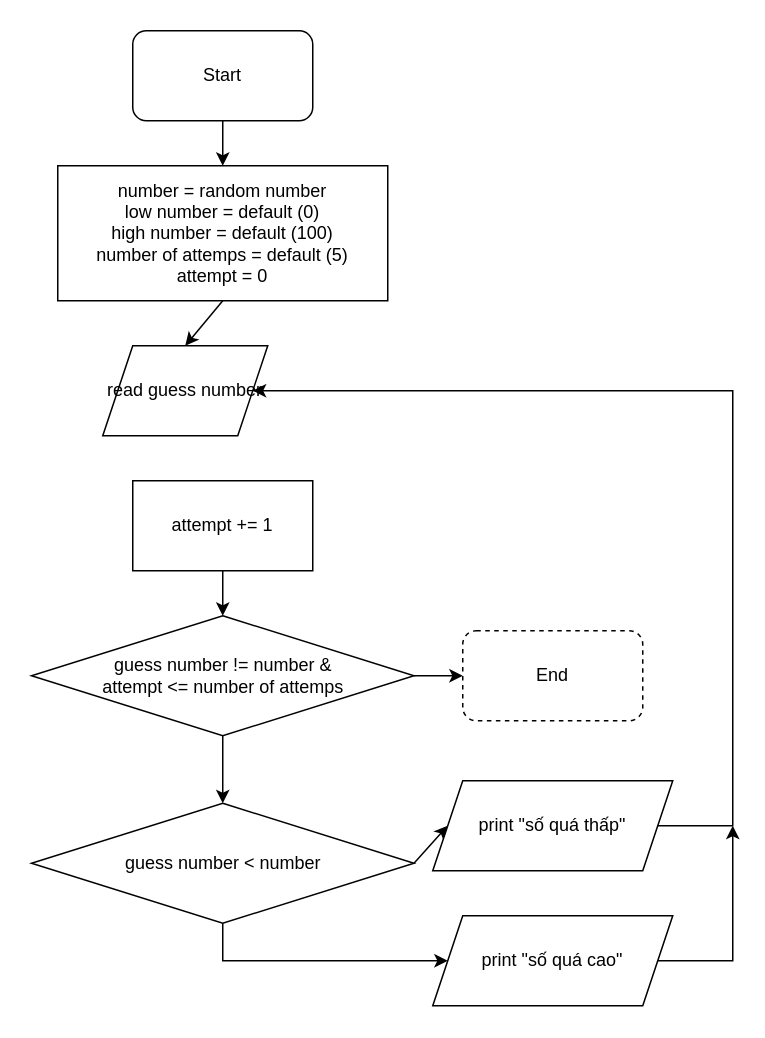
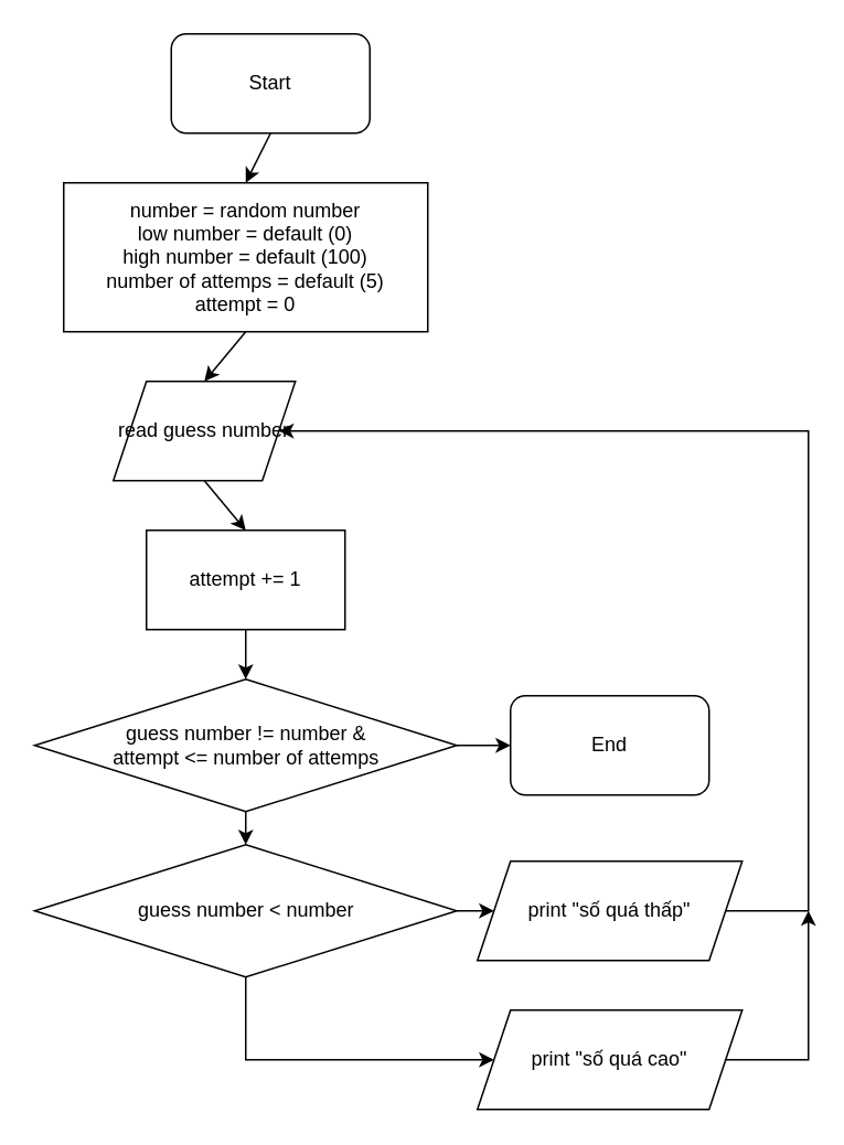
  <mxCell id="0" />
  <mxCell id="1" parent="0" />
  <mxCell id="2" style="edgeStyle=none;html=1;exitX=0.5;exitY=1;exitDx=0;exitDy=0;entryX=0.5;entryY=0;entryDx=0;entryDy=0;" edge="1" parent="1" source="3" target="5"><mxGeometry relative="1" as="geometry" /></mxCell>
- <mxCell id="3" value="Start" style="rounded=1;whiteSpace=wrap;html=1;" vertex="1" parent="1"><mxGeometry x="88" y="20" width="120" height="60" as="geometry" /></mxCell>
+ <mxCell id="3" value="Start" style="rounded=1;whiteSpace=wrap;html=1;" vertex="1" parent="1"><mxGeometry x="103" y="20" width="120" height="60" as="geometry" /></mxCell>
  <mxCell id="4" style="edgeStyle=none;html=1;exitX=0.5;exitY=1;exitDx=0;exitDy=0;entryX=0.5;entryY=0;entryDx=0;entryDy=0;" edge="1" parent="1" source="5" target="7"><mxGeometry relative="1" as="geometry" /></mxCell>
  <mxCell id="5" value="number = random number&lt;br&gt;low number = default (0)&lt;br&gt;high number = default (100)&lt;br&gt;number of attemps = default (5)&lt;br&gt;attempt = 0" style="rounded=0;whiteSpace=wrap;html=1;" vertex="1" parent="1"><mxGeometry x="38" y="110" width="220" height="90" as="geometry" /></mxCell>
+ <mxCell id="6" style="edgeStyle=none;html=1;exitX=0.5;exitY=1;exitDx=0;exitDy=0;entryX=0.5;entryY=0;entryDx=0;entryDy=0;" edge="1" parent="1" source="7" target="13"><mxGeometry relative="1" as="geometry" /></mxCell>
  <mxCell id="7" value="read guess number" style="shape=parallelogram;perimeter=parallelogramPerimeter;whiteSpace=wrap;html=1;fixedSize=1;" vertex="1" parent="1"><mxGeometry x="68" y="230" width="110" height="60" as="geometry" /></mxCell>
  <mxCell id="8" style="edgeStyle=none;html=1;exitX=1;exitY=0.5;exitDx=0;exitDy=0;entryX=0;entryY=0.5;entryDx=0;entryDy=0;" edge="1" parent="1" source="10" target="11"><mxGeometry relative="1" as="geometry" /></mxCell>
  <mxCell id="9" style="edgeStyle=none;html=1;exitX=0.5;exitY=1;exitDx=0;exitDy=0;entryX=0.5;entryY=0;entryDx=0;entryDy=0;" edge="1" parent="1" source="10" target="16"><mxGeometry relative="1" as="geometry" /></mxCell>
  <mxCell id="10" value="guess number != number &amp;amp;&lt;br&gt;attempt &amp;lt;= number of attemps" style="rhombus;whiteSpace=wrap;html=1;" vertex="1" parent="1"><mxGeometry x="20.5" y="410" width="255" height="80" as="geometry" /></mxCell>
- <mxCell id="11" value="End" style="rounded=1;whiteSpace=wrap;html=1;dashed=1;" vertex="1" parent="1"><mxGeometry x="308" y="420" width="120" height="60" as="geometry" /></mxCell>
+ <mxCell id="11" value="End" style="rounded=1;whiteSpace=wrap;html=1;" vertex="1" parent="1"><mxGeometry x="308" y="420" width="120" height="60" as="geometry" /></mxCell>
  <mxCell id="12" style="edgeStyle=none;html=1;exitX=0.5;exitY=1;exitDx=0;exitDy=0;entryX=0.5;entryY=0;entryDx=0;entryDy=0;" edge="1" parent="1" source="13" target="10"><mxGeometry relative="1" as="geometry" /></mxCell>
  <mxCell id="13" value="attempt += 1" style="rounded=0;whiteSpace=wrap;html=1;" vertex="1" parent="1"><mxGeometry x="88" y="320" width="120" height="60" as="geometry" /></mxCell>
  <mxCell id="14" style="edgeStyle=none;html=1;exitX=0.5;exitY=1;exitDx=0;exitDy=0;entryX=0;entryY=0.5;entryDx=0;entryDy=0;rounded=0;" edge="1" parent="1" source="16" target="18"><mxGeometry relative="1" as="geometry"><Array as="points"><mxPoint x="148" y="640" /></Array></mxGeometry></mxCell>
  <mxCell id="15" style="edgeStyle=none;rounded=0;html=1;exitX=1;exitY=0.5;exitDx=0;exitDy=0;entryX=0;entryY=0.5;entryDx=0;entryDy=0;" edge="1" parent="1" source="16" target="20"><mxGeometry relative="1" as="geometry" /></mxCell>
- <mxCell id="16" value="guess number &amp;lt; number" style="rhombus;whiteSpace=wrap;html=1;" vertex="1" parent="1"><mxGeometry x="20.5" y="535" width="255" height="80" as="geometry" /></mxCell>
+ <mxCell id="16" value="guess number &amp;lt; number" style="rhombus;whiteSpace=wrap;html=1;" vertex="1" parent="1"><mxGeometry x="20.5" y="510" width="255" height="80" as="geometry" /></mxCell>
  <mxCell id="17" style="edgeStyle=none;rounded=0;html=1;exitX=1;exitY=0.5;exitDx=0;exitDy=0;" edge="1" parent="1" source="18"><mxGeometry relative="1" as="geometry"><mxPoint x="488" y="550" as="targetPoint" /><Array as="points"><mxPoint x="488" y="640" /></Array></mxGeometry></mxCell>
  <mxCell id="18" value="print &quot;số quá cao&quot;" style="shape=parallelogram;perimeter=parallelogramPerimeter;whiteSpace=wrap;html=1;fixedSize=1;" vertex="1" parent="1"><mxGeometry x="288" y="610" width="160" height="60" as="geometry" /></mxCell>
  <mxCell id="19" style="edgeStyle=none;rounded=0;html=1;exitX=1;exitY=0.5;exitDx=0;exitDy=0;entryX=1;entryY=0.5;entryDx=0;entryDy=0;" edge="1" parent="1" source="20" target="7"><mxGeometry relative="1" as="geometry"><Array as="points"><mxPoint x="488" y="550" /><mxPoint x="488" y="260" /></Array></mxGeometry></mxCell>
  <mxCell id="20" value="print &quot;số quá thấp&quot;" style="shape=parallelogram;perimeter=parallelogramPerimeter;whiteSpace=wrap;html=1;fixedSize=1;" vertex="1" parent="1"><mxGeometry x="288" y="520" width="160" height="60" as="geometry" /></mxCell>
